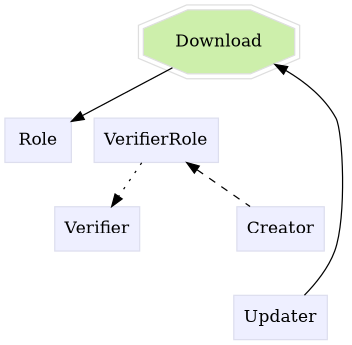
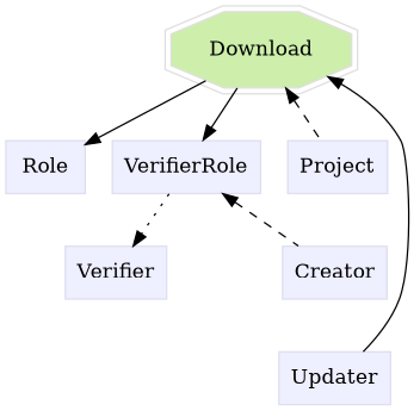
  digraph {
    rankdir=TB
    node [color="#dddeee" fillcolor="#eeefff" group=supporting shape=box style=filled]
    edge [style=invis]
    n1 [color="#dedede" fillcolor="#cdefab" group=target height=0.61111 label=Download shape=doubleoctagon width=1.5935]
    n2 [height=0.5 label=Role width=0.75]
    n3 [height=0.5 label=VerifierRole width=1.1493]
    n4 [height=0.5 label=Verifier width=0.79514]
    n5 [height=0.5 label=Creator width=0.78472]
+   n6 [height=0.5 label=Project width=0.75347]
    n7 [height=0.5 label=Updater width=0.82639]
    subgraph sub_1 {
    }
    subgraph sub_2 {
      rank=min
    }
    subgraph sub_3 {
      n1
      n2
      n3
      n4
      n5
+     n6
      n7
    }
    n1 -> n2 [style=""]
+   n1 -> n3 [style=""]
+   n1 -> n6 [dir=back style=dashed]
    n1 -> n7 [dir=back style=solid]
    n2 -> n4
    n3 -> n4 [style=dotted]
    n3 -> n5 [dir=back style=dashed]
    n5 -> n7
+   n6 -> n5
  }
